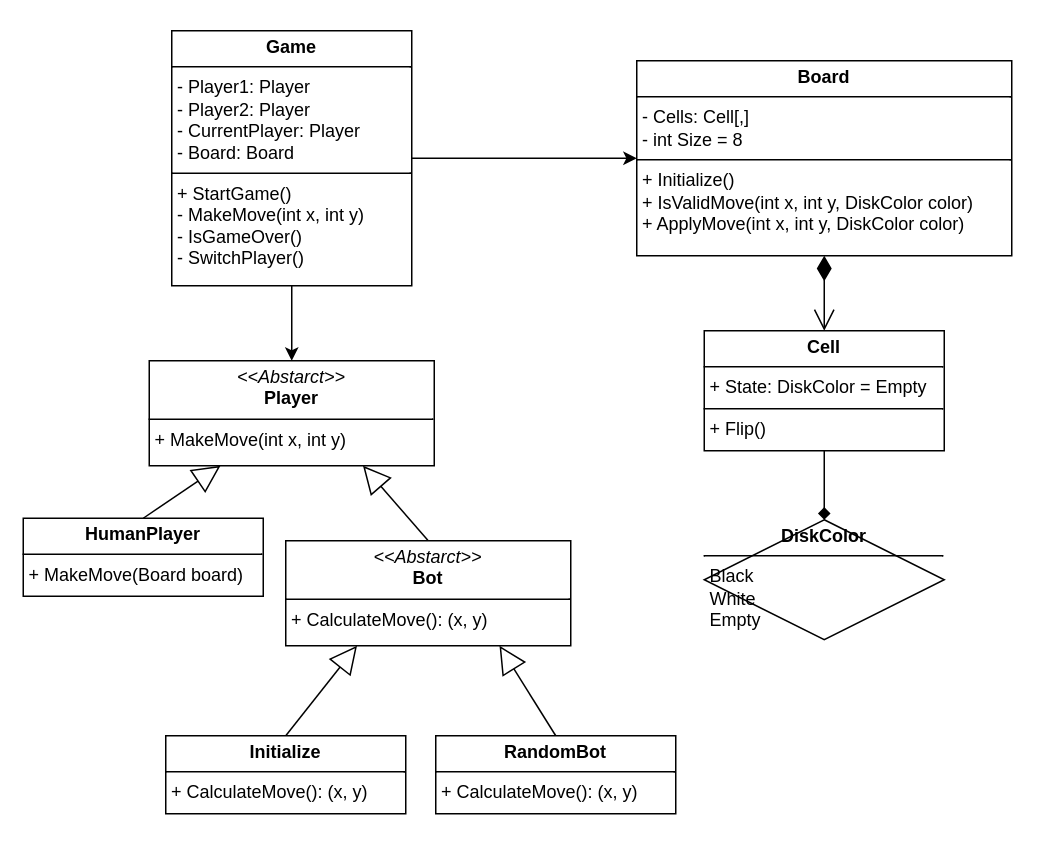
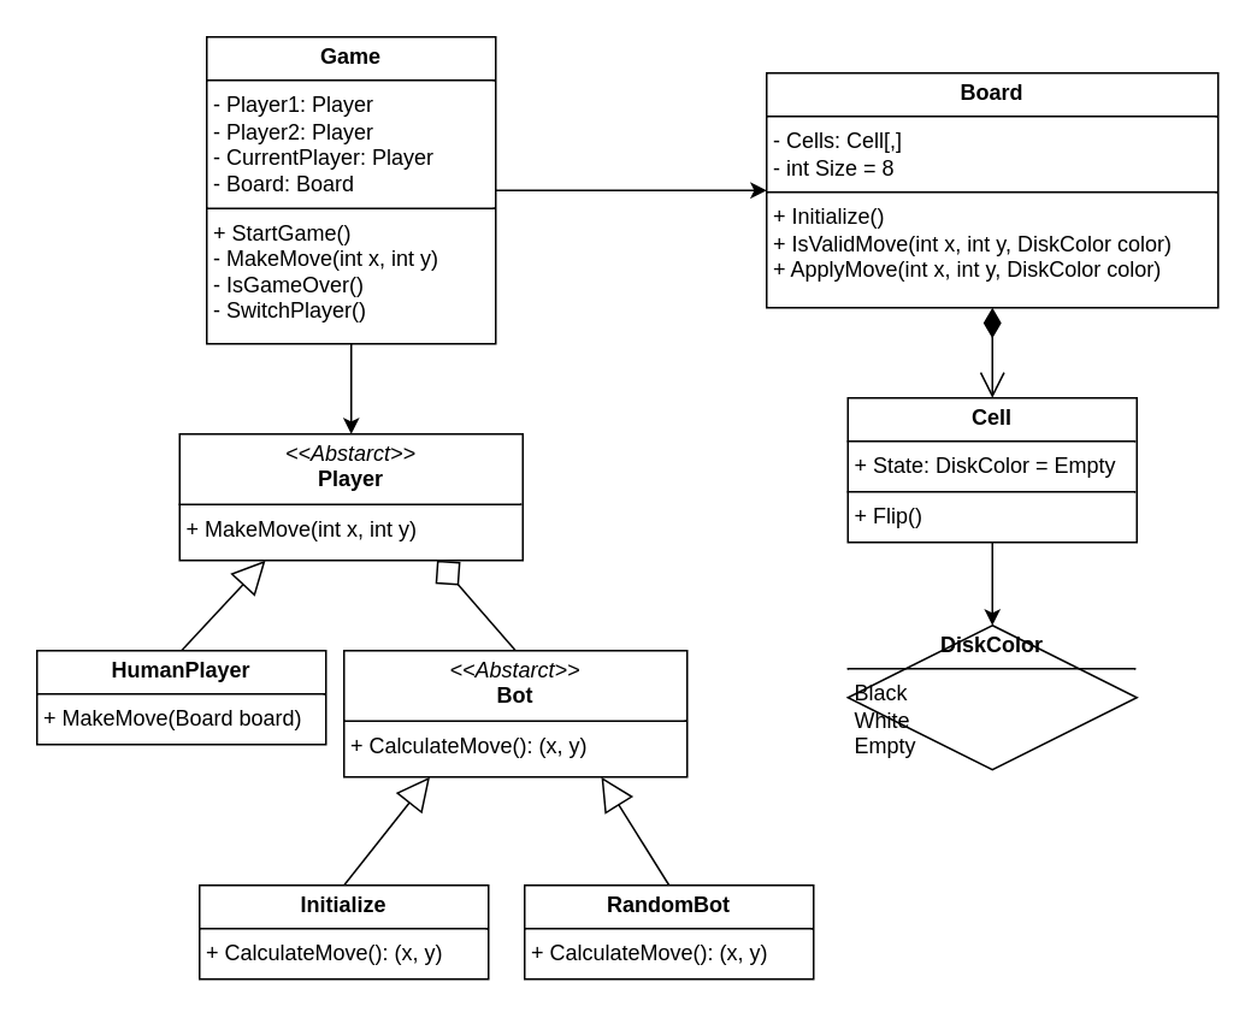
  <mxCell id="0" />
  <mxCell id="1" parent="0" />
  <mxCell id="2" value="&lt;p style=&quot;margin:0px;margin-top:4px;text-align:center;&quot;&gt;&lt;i&gt;&amp;lt;&amp;lt;Abstarct&amp;gt;&amp;gt;&lt;/i&gt;&lt;br&gt;&lt;b&gt;Player&lt;/b&gt;&lt;/p&gt;&lt;hr size=&quot;1&quot; style=&quot;border-style:solid;&quot;&gt;&lt;p style=&quot;margin:0px;margin-left:4px;&quot;&gt;+ MakeMove(int x, int y)&lt;br&gt;&lt;/p&gt;" style="verticalAlign=top;align=left;overflow=fill;html=1;whiteSpace=wrap;" vertex="1" parent="1"><mxGeometry x="99" y="240" width="190" height="70" as="geometry" /></mxCell>
  <mxCell id="3" style="edgeStyle=orthogonalEdgeStyle;rounded=0;orthogonalLoop=1;jettySize=auto;html=1;" edge="1" parent="1" source="5" target="2"><mxGeometry relative="1" as="geometry" /></mxCell>
  <mxCell id="4" style="edgeStyle=orthogonalEdgeStyle;rounded=0;orthogonalLoop=1;jettySize=auto;html=1;entryX=0;entryY=0.5;entryDx=0;entryDy=0;" edge="1" parent="1" source="5" target="6"><mxGeometry relative="1" as="geometry" /></mxCell>
  <mxCell id="5" value="&lt;p style=&quot;margin:0px;margin-top:4px;text-align:center;&quot;&gt;&lt;b&gt;Game&lt;/b&gt;&lt;/p&gt;&lt;hr size=&quot;1&quot; style=&quot;border-style:solid;&quot;&gt;&lt;p style=&quot;margin:0px;margin-left:4px;&quot;&gt;&lt;span style=&quot;background-color: transparent; color: light-dark(rgb(0, 0, 0), rgb(255, 255, 255));&quot;&gt;- Player1:&amp;nbsp;&lt;/span&gt;&lt;span style=&quot;background-color: transparent; color: light-dark(rgb(0, 0, 0), rgb(255, 255, 255));&quot;&gt;Player&lt;/span&gt;&lt;/p&gt;&lt;p style=&quot;margin:0px;margin-left:4px;&quot;&gt;&lt;span style=&quot;background-color: transparent; color: light-dark(rgb(0, 0, 0), rgb(255, 255, 255));&quot;&gt;- Player2: Player&lt;/span&gt;&lt;/p&gt;&lt;p style=&quot;margin:0px;margin-left:4px;&quot;&gt;- CurrentPlayer: Player&lt;/p&gt;&lt;p style=&quot;margin:0px;margin-left:4px;&quot;&gt;- Board: Board&lt;/p&gt;&lt;hr size=&quot;1&quot; style=&quot;border-style:solid;&quot;&gt;&lt;p style=&quot;margin:0px;margin-left:4px;&quot;&gt;+ StartGame()&lt;/p&gt;&lt;p style=&quot;margin:0px;margin-left:4px;&quot;&gt;- MakeMove(int x, int y)&lt;/p&gt;&lt;p style=&quot;margin:0px;margin-left:4px;&quot;&gt;- IsGameOver()&lt;/p&gt;&lt;p style=&quot;margin:0px;margin-left:4px;&quot;&gt;- SwitchPlayer()&lt;/p&gt;" style="verticalAlign=top;align=left;overflow=fill;html=1;whiteSpace=wrap;" vertex="1" parent="1"><mxGeometry x="114" y="20" width="160" height="170" as="geometry" /></mxCell>
  <mxCell id="6" value="&lt;p style=&quot;margin:0px;margin-top:4px;text-align:center;&quot;&gt;&lt;span style=&quot;font-weight: 700;&quot;&gt;Board&lt;/span&gt;&lt;/p&gt;&lt;hr size=&quot;1&quot; style=&quot;border-style:solid;&quot;&gt;&lt;p style=&quot;margin:0px;margin-left:4px;&quot;&gt;-&amp;nbsp;&lt;span style=&quot;background-color: transparent; color: light-dark(rgb(0, 0, 0), rgb(255, 255, 255));&quot;&gt;Cells:&amp;nbsp;&lt;/span&gt;&lt;span style=&quot;background-color: transparent; color: light-dark(rgb(0, 0, 0), rgb(255, 255, 255));&quot;&gt;Cell[,]&amp;nbsp;&lt;/span&gt;&lt;/p&gt;&lt;p style=&quot;margin:0px;margin-left:4px;&quot;&gt;&lt;span style=&quot;background-color: transparent; color: light-dark(rgb(0, 0, 0), rgb(255, 255, 255));&quot;&gt;- int Size = 8&lt;/span&gt;&lt;/p&gt;&lt;hr size=&quot;1&quot; style=&quot;border-style:solid;&quot;&gt;&lt;p style=&quot;margin:0px;margin-left:4px;&quot;&gt;+ Initialize()&lt;br&gt;+ IsValidMove(int x, int y, DiskColor color)&lt;/p&gt;&lt;p style=&quot;margin:0px;margin-left:4px;&quot;&gt;&lt;span style=&quot;background-color: transparent; color: light-dark(rgb(0, 0, 0), rgb(255, 255, 255));&quot;&gt;+ ApplyMove(&lt;/span&gt;&lt;span style=&quot;background-color: transparent; color: light-dark(rgb(0, 0, 0), rgb(255, 255, 255));&quot;&gt;int x, int y, DiskColor color&lt;/span&gt;&lt;span style=&quot;background-color: transparent; color: light-dark(rgb(0, 0, 0), rgb(255, 255, 255));&quot;&gt;)&lt;/span&gt;&lt;/p&gt;" style="verticalAlign=top;align=left;overflow=fill;html=1;whiteSpace=wrap;" vertex="1" parent="1"><mxGeometry x="424" y="40" width="250" height="130" as="geometry" /></mxCell>
  <mxCell id="7" value="&lt;p style=&quot;margin:0px;margin-top:4px;text-align:center;&quot;&gt;&lt;b&gt;DiskColor&lt;/b&gt;&lt;/p&gt;&lt;hr size=&quot;1&quot; style=&quot;border-style:solid;&quot;&gt;&lt;p style=&quot;margin:0px;margin-left:4px;&quot;&gt;&lt;/p&gt;&lt;p style=&quot;margin:0px;margin-left:4px;&quot;&gt;Black&lt;/p&gt;&lt;p style=&quot;margin:0px;margin-left:4px;&quot;&gt;White&lt;/p&gt;&lt;p style=&quot;margin:0px;margin-left:4px;&quot;&gt;Empty&lt;/p&gt;" style="rhombus;verticalAlign=top;align=left;overflow=fill;html=1;whiteSpace=wrap;" vertex="1" parent="1"><mxGeometry x="469" y="346" width="160" height="80" as="geometry" /></mxCell>
  <mxCell id="8" value="" style="endArrow=block;endSize=16;endFill=0;html=1;rounded=0;entryX=0.25;entryY=1;entryDx=0;entryDy=0;exitX=0.5;exitY=0;exitDx=0;exitDy=0;" edge="1" parent="1" source="14" target="2"><mxGeometry width="160" relative="1" as="geometry"><mxPoint x="94" y="360" as="sourcePoint" /><mxPoint x="-11" y="140" as="targetPoint" /></mxGeometry></mxCell>
  <mxCell id="9" value="" style="endArrow=block;endSize=16;endFill=0;html=1;rounded=0;exitX=0.5;exitY=0;exitDx=0;exitDy=0;entryX=0.75;entryY=1;entryDx=0;entryDy=0;" edge="1" parent="1" source="15" target="17"><mxGeometry width="160" relative="1" as="geometry"><mxPoint x="354" y="490" as="sourcePoint" /><mxPoint x="367.5" y="440" as="targetPoint" /></mxGeometry></mxCell>
  <mxCell id="10" value="" style="endArrow=block;endSize=16;endFill=0;html=1;rounded=0;exitX=0.5;exitY=0;exitDx=0;exitDy=0;entryX=0.25;entryY=1;entryDx=0;entryDy=0;" edge="1" parent="1" source="16" target="17"><mxGeometry width="160" relative="1" as="geometry"><mxPoint x="184" y="490" as="sourcePoint" /><mxPoint x="282.5" y="440" as="targetPoint" /></mxGeometry></mxCell>
- <mxCell id="11" value="" style="endArrow=block;endSize=16;endFill=0;html=1;rounded=0;entryX=0.75;entryY=1;entryDx=0;entryDy=0;exitX=0.5;exitY=0;exitDx=0;exitDy=0;" edge="1" parent="1" source="17" target="2"><mxGeometry width="160" relative="1" as="geometry"><mxPoint x="325" y="360" as="sourcePoint" /><mxPoint x="334" y="325" as="targetPoint" /></mxGeometry></mxCell>
- <mxCell id="12" style="edgeStyle=orthogonalEdgeStyle;rounded=0;orthogonalLoop=1;jettySize=auto;html=1;entryX=0.5;entryY=0;entryDx=0;entryDy=0;endArrow=diamond;" edge="1" parent="1" source="13" target="7"><mxGeometry relative="1" as="geometry" /></mxCell>
+ <mxCell id="11" value="" style="endArrow=diamond;endSize=16;endFill=0;html=1;rounded=0;entryX=0.75;entryY=1;entryDx=0;entryDy=0;exitX=0.5;exitY=0;exitDx=0;exitDy=0;" edge="1" parent="1" source="17" target="2"><mxGeometry width="160" relative="1" as="geometry"><mxPoint x="325" y="360" as="sourcePoint" /><mxPoint x="334" y="325" as="targetPoint" /></mxGeometry></mxCell>
+ <mxCell id="12" style="edgeStyle=orthogonalEdgeStyle;rounded=0;orthogonalLoop=1;jettySize=auto;html=1;entryX=0.5;entryY=0;entryDx=0;entryDy=0;" edge="1" parent="1" source="13" target="7"><mxGeometry relative="1" as="geometry" /></mxCell>
  <mxCell id="13" value="&lt;p style=&quot;margin:0px;margin-top:4px;text-align:center;&quot;&gt;&lt;span style=&quot;font-weight: 700; background-color: rgb(255, 255, 255);&quot;&gt;Cell&lt;/span&gt;&lt;/p&gt;&lt;hr size=&quot;1&quot; style=&quot;border-style:solid;&quot;&gt;&lt;p style=&quot;margin:0px;margin-left:4px;&quot;&gt;&lt;span style=&quot;background-color: rgb(255, 255, 255);&quot;&gt;+ State: DiskColor = Empty&lt;/span&gt;&lt;/p&gt;&lt;hr size=&quot;1&quot; style=&quot;border-style:solid;&quot;&gt;&lt;p style=&quot;margin:0px;margin-left:4px;&quot;&gt;&lt;span style=&quot;background-color: rgb(255, 255, 255);&quot;&gt;+ Flip()&lt;/span&gt;&lt;/p&gt;" style="verticalAlign=top;align=left;overflow=fill;html=1;whiteSpace=wrap;" vertex="1" parent="1"><mxGeometry x="469" y="220" width="160" height="80" as="geometry" /></mxCell>
- <mxCell id="14" value="&lt;p style=&quot;margin:0px;margin-top:4px;text-align:center;&quot;&gt;&lt;span style=&quot;font-weight: 700;&quot;&gt;HumanPlayer&lt;/span&gt;&lt;/p&gt;&lt;hr size=&quot;1&quot; style=&quot;border-style:solid;&quot;&gt;&lt;p style=&quot;margin:0px;margin-left:4px;&quot;&gt;+ MakeMove(Board board)&lt;/p&gt;" style="verticalAlign=top;align=left;overflow=fill;html=1;whiteSpace=wrap;" vertex="1" parent="1"><mxGeometry x="15" y="345" width="160" height="52" as="geometry" /></mxCell>
+ <mxCell id="14" value="&lt;p style=&quot;margin:0px;margin-top:4px;text-align:center;&quot;&gt;&lt;span style=&quot;font-weight: 700;&quot;&gt;HumanPlayer&lt;/span&gt;&lt;/p&gt;&lt;hr size=&quot;1&quot; style=&quot;border-style:solid;&quot;&gt;&lt;p style=&quot;margin:0px;margin-left:4px;&quot;&gt;+ MakeMove(Board board)&lt;/p&gt;" style="verticalAlign=top;align=left;overflow=fill;html=1;whiteSpace=wrap;" vertex="1" parent="1"><mxGeometry x="20" y="360" width="160" height="52" as="geometry" /></mxCell>
  <mxCell id="15" value="&lt;p style=&quot;margin:0px;margin-top:4px;text-align:center;&quot;&gt;&lt;span style=&quot;font-weight: 700;&quot;&gt;RandomBot&lt;/span&gt;&lt;/p&gt;&lt;hr size=&quot;1&quot; style=&quot;border-style:solid;&quot;&gt;&lt;p style=&quot;margin:0px;margin-left:4px;&quot;&gt;+ CalculateMove(): (x, y)&lt;/p&gt;" style="verticalAlign=top;align=left;overflow=fill;html=1;whiteSpace=wrap;" vertex="1" parent="1"><mxGeometry x="290" y="490" width="160" height="52" as="geometry" /></mxCell>
  <mxCell id="16" value="&lt;p style=&quot;margin:0px;margin-top:4px;text-align:center;&quot;&gt;&lt;span style=&quot;font-weight: 700;&quot;&gt;Initialize&lt;/span&gt;&lt;/p&gt;&lt;hr size=&quot;1&quot; style=&quot;border-style:solid;&quot;&gt;&lt;p style=&quot;margin:0px;margin-left:4px;&quot;&gt;&lt;/p&gt;&lt;p style=&quot;margin:0px;margin-left:4px;&quot;&gt;&lt;span style=&quot;background-color: transparent; color: light-dark(rgb(0, 0, 0), rgb(255, 255, 255));&quot;&gt;+ CalculateMove(): (x, y)&lt;/span&gt;&lt;/p&gt;" style="verticalAlign=top;align=left;overflow=fill;html=1;whiteSpace=wrap;" vertex="1" parent="1"><mxGeometry x="110" y="490" width="160" height="52" as="geometry" /></mxCell>
  <mxCell id="17" value="&lt;p style=&quot;margin:0px;margin-top:4px;text-align:center;&quot;&gt;&lt;i&gt;&amp;lt;&amp;lt;Abstarct&amp;gt;&amp;gt;&lt;/i&gt;&lt;br&gt;&lt;b&gt;Bot&lt;/b&gt;&lt;/p&gt;&lt;hr size=&quot;1&quot; style=&quot;border-style:solid;&quot;&gt;&lt;p style=&quot;margin:0px;margin-left:4px;&quot;&gt;+ CalculateMove(): (x, y)&lt;/p&gt;" style="verticalAlign=top;align=left;overflow=fill;html=1;whiteSpace=wrap;" vertex="1" parent="1"><mxGeometry x="190" y="360" width="190" height="70" as="geometry" /></mxCell>
  <mxCell id="18" value="" style="endArrow=open;html=1;endSize=12;startArrow=diamondThin;startSize=14;startFill=1;edgeStyle=orthogonalEdgeStyle;align=left;verticalAlign=bottom;rounded=0;exitX=0.5;exitY=1;exitDx=0;exitDy=0;entryX=0.5;entryY=0;entryDx=0;entryDy=0;" edge="1" parent="1" source="6" target="13"><mxGeometry x="-1" y="3" relative="1" as="geometry"><mxPoint x="360" y="210" as="sourcePoint" /><mxPoint x="520" y="210" as="targetPoint" /></mxGeometry></mxCell>
